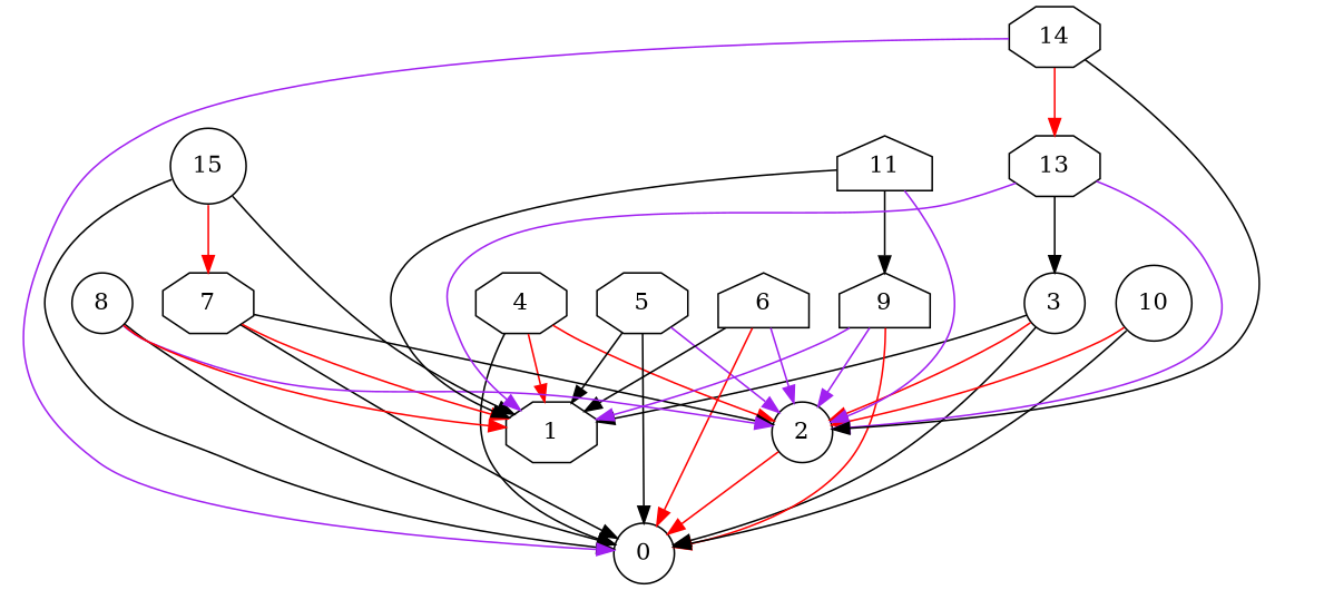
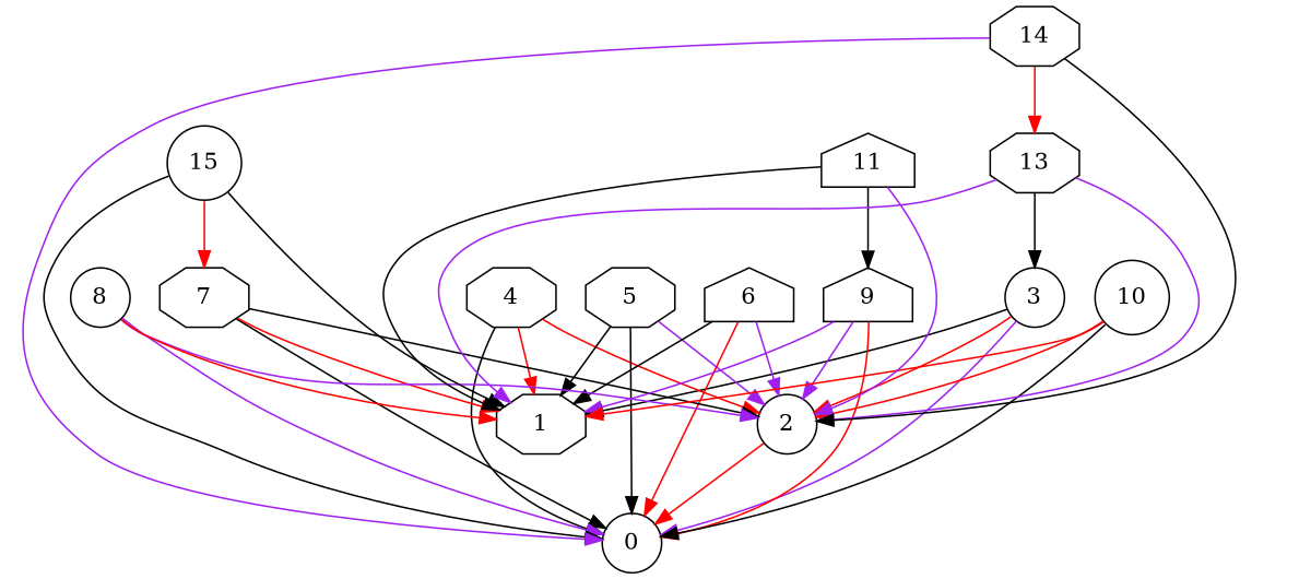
  digraph {
    node [shape=circle]
    edge [color=black]
    0
    2
    3
    1 [shape=octagon]
    4 [shape=octagon]
    5 [shape=octagon]
    6 [shape=house]
    7 [shape=octagon]
    8
    9 [shape=house]
    10
    11 [shape=house]
    n13 [label=15]
    13 [shape=octagon]
    14 [shape=octagon]
    2 -> 0 [color=red]
-   3 -> 0
+   3 -> 0 [color=purple]
    3 -> 2 [color=red]
    3 -> 1
    4 -> 0
    4 -> 2 [color=red]
    4 -> 1 [color=red]
    5 -> 0
    5 -> 2 [color=purple]
    5 -> 1
    6 -> 0 [color=red]
    6 -> 2 [color=purple]
    6 -> 1
    7 -> 0
    7 -> 2
    7 -> 1 [color=red]
-   8 -> 0
+   8 -> 0 [color=purple]
    8 -> 2 [color=purple]
    8 -> 1 [color=red]
    9 -> 0 [color=red]
    9 -> 2 [color=purple]
    9 -> 1 [color=purple]
    10 -> 0
    10 -> 2 [color=red]
+   10 -> 1 [color=red]
    11 -> 2 [color=purple]
    11 -> 1
    11 -> 9
    n13 -> 0
    n13 -> 1
    n13 -> 7 [color=red]
    13 -> 2 [color=purple]
    13 -> 3
    13 -> 1 [color=purple]
    14 -> 0 [color=purple]
    14 -> 2
    14 -> 13 [color=red]
  }
